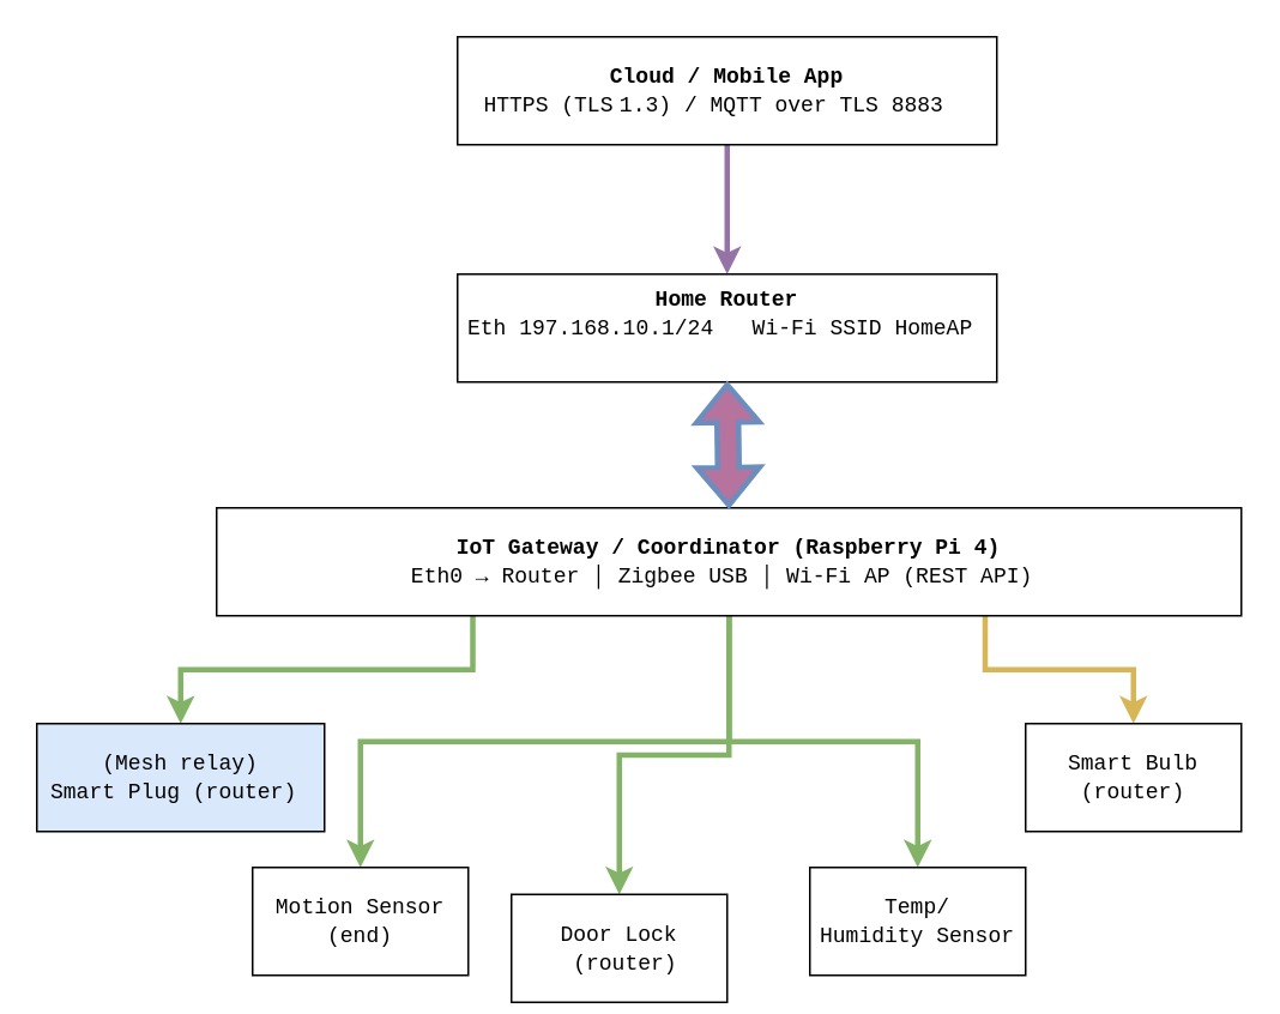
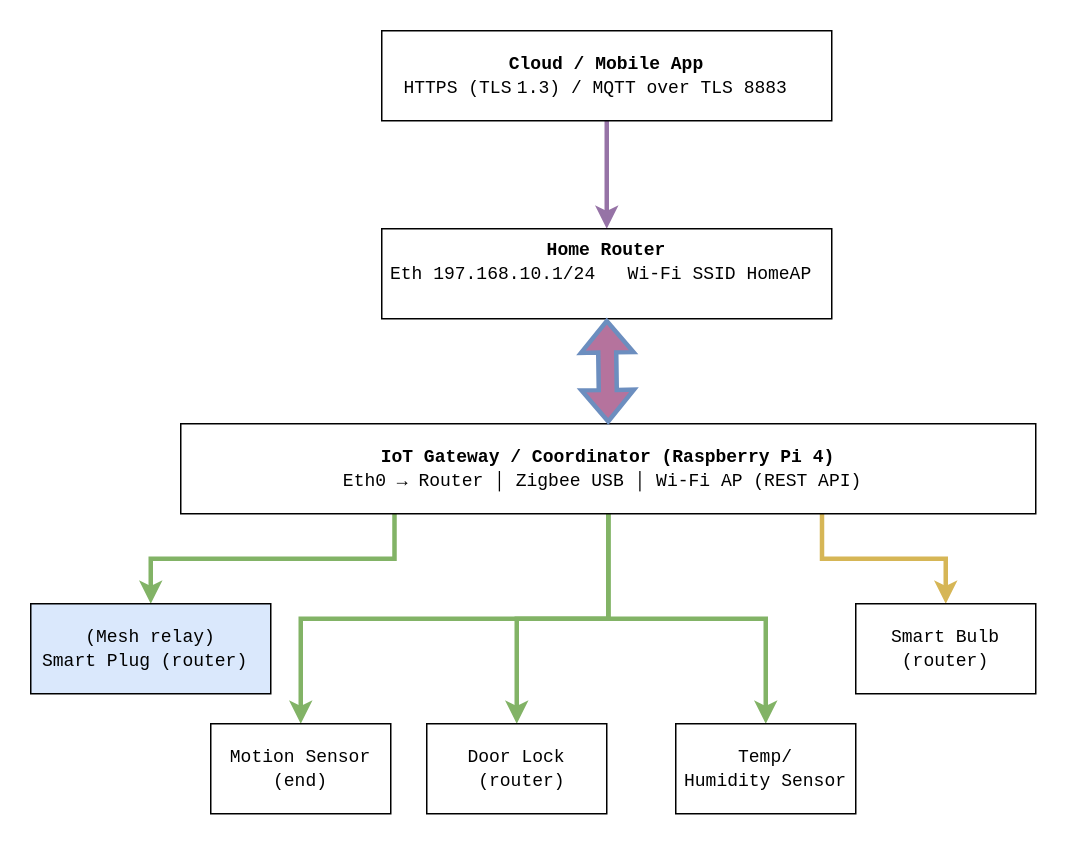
  <mxCell id="0" />
  <mxCell id="1" parent="0" />
  <mxCell id="2" style="edgeStyle=orthogonalEdgeStyle;rounded=0;orthogonalLoop=1;jettySize=auto;html=1;exitX=0.5;exitY=1;exitDx=0;exitDy=0;entryX=0.5;entryY=0;entryDx=0;entryDy=0;fillColor=#e1d5e7;strokeColor=#9673a6;strokeWidth=3;" edge="1" parent="1" source="3" target="4"><mxGeometry relative="1" as="geometry" /></mxCell>
  <mxCell id="3" value="&lt;span style=&quot;font-size:9.0pt;mso-bidi-font-size:&lt;br/&gt;11.0pt;line-height:115%;font-family:&amp;quot;Courier New&amp;quot;;mso-fareast-font-family:&amp;quot;MS Mincho&amp;quot;;&lt;br/&gt;mso-fareast-theme-font:minor-fareast;mso-bidi-font-family:&amp;quot;Times New Roman&amp;quot;;&lt;br/&gt;mso-bidi-theme-font:minor-bidi;mso-ansi-language:EN-US;mso-fareast-language:&lt;br/&gt;EN-US;mso-bidi-language:AR-SA&quot; lang=&quot;EN-US&quot;&gt;&lt;b&gt;Cloud / Mobile App&lt;/b&gt;&lt;/span&gt;&lt;div&gt;&lt;span style=&quot;font-size:9.0pt;mso-bidi-font-size:&lt;br/&gt;11.0pt;line-height:115%;font-family:&amp;quot;Courier New&amp;quot;;mso-fareast-font-family:&amp;quot;MS Mincho&amp;quot;;&lt;br/&gt;mso-fareast-theme-font:minor-fareast;mso-bidi-font-family:&amp;quot;Times New Roman&amp;quot;;&lt;br/&gt;mso-bidi-theme-font:minor-bidi;mso-ansi-language:EN-US;mso-fareast-language:&lt;br/&gt;EN-US;mso-bidi-language:AR-SA&quot; lang=&quot;EN-US&quot;&gt;&lt;span style=&quot;font-size: 9pt; line-height: 115%;&quot; lang=&quot;EN-US&quot;&gt;HTTPS (TLS 1.3) / MQTT over TLS&amp;nbsp;8883&amp;nbsp;&amp;nbsp;&lt;/span&gt;&lt;/span&gt;&lt;/div&gt;" style="rounded=0;whiteSpace=wrap;html=1;" vertex="1" parent="1"><mxGeometry x="254" y="20" width="300" height="60" as="geometry" /></mxCell>
  <mxCell id="4" value="&lt;span style=&quot;font-size:9.0pt;mso-bidi-font-size:&lt;br/&gt;11.0pt;line-height:115%;font-family:&amp;quot;Courier New&amp;quot;;mso-fareast-font-family:&amp;quot;MS Mincho&amp;quot;;&lt;br/&gt;mso-fareast-theme-font:minor-fareast;mso-bidi-font-family:&amp;quot;Times New Roman&amp;quot;;&lt;br/&gt;mso-bidi-theme-font:minor-bidi;mso-ansi-language:EN-US;mso-fareast-language:&lt;br/&gt;EN-US;mso-bidi-language:AR-SA&quot; lang=&quot;EN-US&quot;&gt;&lt;b&gt;Home Router&lt;/b&gt;&lt;/span&gt;&lt;div&gt;&lt;span style=&quot;font-size:9.0pt;mso-bidi-font-size:&lt;br/&gt;11.0pt;line-height:115%;font-family:&amp;quot;Courier New&amp;quot;;mso-fareast-font-family:&amp;quot;MS Mincho&amp;quot;;&lt;br/&gt;mso-fareast-theme-font:minor-fareast;mso-bidi-font-family:&amp;quot;Times New Roman&amp;quot;;&lt;br/&gt;mso-bidi-theme-font:minor-bidi;mso-ansi-language:EN-US;mso-fareast-language:&lt;br/&gt;EN-US;mso-bidi-language:AR-SA&quot; lang=&quot;EN-US&quot;&gt;&lt;span style=&quot;font-size: 9pt; line-height: 115%;&quot; lang=&quot;EN-US&quot;&gt;Eth&amp;nbsp;197.168.10.1/24&amp;nbsp;&amp;nbsp; Wi‑Fi&amp;nbsp;SSID&amp;nbsp;HomeAP&amp;nbsp; &amp;nbsp;&lt;/span&gt;&lt;/span&gt;&lt;/div&gt;" style="rounded=0;whiteSpace=wrap;html=1;" vertex="1" parent="1"><mxGeometry x="254" y="152" width="300" height="60" as="geometry" /></mxCell>
  <mxCell id="5" style="edgeStyle=orthogonalEdgeStyle;rounded=0;orthogonalLoop=1;jettySize=auto;html=1;exitX=0.25;exitY=1;exitDx=0;exitDy=0;fillColor=#d5e8d4;strokeColor=#82b366;strokeWidth=3;" edge="1" parent="1" source="10" target="11"><mxGeometry relative="1" as="geometry" /></mxCell>
  <mxCell id="6" style="edgeStyle=orthogonalEdgeStyle;rounded=0;orthogonalLoop=1;jettySize=auto;html=1;exitX=0.5;exitY=1;exitDx=0;exitDy=0;entryX=0.5;entryY=0;entryDx=0;entryDy=0;fillColor=#d5e8d4;strokeColor=#82b366;strokeWidth=3;" edge="1" parent="1" source="10" target="14"><mxGeometry relative="1" as="geometry" /></mxCell>
  <mxCell id="7" style="edgeStyle=orthogonalEdgeStyle;rounded=0;orthogonalLoop=1;jettySize=auto;html=1;exitX=0.5;exitY=1;exitDx=0;exitDy=0;entryX=0.5;entryY=0;entryDx=0;entryDy=0;fillColor=#d5e8d4;strokeColor=#82b366;strokeWidth=3;" edge="1" parent="1" source="10" target="12"><mxGeometry relative="1" as="geometry" /></mxCell>
  <mxCell id="8" style="edgeStyle=orthogonalEdgeStyle;rounded=0;orthogonalLoop=1;jettySize=auto;html=1;exitX=0.75;exitY=1;exitDx=0;exitDy=0;entryX=0.5;entryY=0;entryDx=0;entryDy=0;fillColor=#fff2cc;strokeColor=#d6b656;strokeWidth=3;" edge="1" parent="1" source="10" target="13"><mxGeometry relative="1" as="geometry" /></mxCell>
  <mxCell id="9" style="edgeStyle=orthogonalEdgeStyle;rounded=0;orthogonalLoop=1;jettySize=auto;html=1;exitX=0.5;exitY=1;exitDx=0;exitDy=0;entryX=0.5;entryY=0;entryDx=0;entryDy=0;fillColor=#d5e8d4;strokeColor=#82b366;strokeWidth=3;" edge="1" parent="1" source="10" target="15"><mxGeometry relative="1" as="geometry" /></mxCell>
  <mxCell id="10" value="&lt;span style=&quot;font-size:9.0pt;mso-bidi-font-size:&lt;br/&gt;11.0pt;line-height:115%;font-family:&amp;quot;Courier New&amp;quot;;mso-fareast-font-family:&amp;quot;MS Mincho&amp;quot;;&lt;br/&gt;mso-fareast-theme-font:minor-fareast;mso-bidi-font-family:&amp;quot;Times New Roman&amp;quot;;&lt;br/&gt;mso-bidi-theme-font:minor-bidi;mso-ansi-language:EN-US;mso-fareast-language:&lt;br/&gt;EN-US;mso-bidi-language:AR-SA&quot; lang=&quot;EN-US&quot;&gt;&lt;b&gt;IoT&amp;nbsp;Gateway / Coordinator&amp;nbsp;(Raspberry&amp;nbsp;Pi&amp;nbsp;4)&lt;/b&gt;&lt;br&gt;&lt;/span&gt;&lt;div&gt;&lt;span style=&quot;font-size:9.0pt;mso-bidi-font-size:&lt;br/&gt;11.0pt;line-height:115%;font-family:&amp;quot;Courier New&amp;quot;;mso-fareast-font-family:&amp;quot;MS Mincho&amp;quot;;&lt;br/&gt;mso-fareast-theme-font:minor-fareast;mso-bidi-font-family:&amp;quot;Times New Roman&amp;quot;;&lt;br/&gt;mso-bidi-theme-font:minor-bidi;mso-ansi-language:EN-US;mso-fareast-language:&lt;br/&gt;EN-US;mso-bidi-language:AR-SA&quot; lang=&quot;EN-US&quot;&gt;&lt;span style=&quot;font-size: 9pt; background-color: transparent; color: light-dark(rgb(0, 0, 0), rgb(255, 255, 255));&quot;&gt;Eth0&amp;nbsp;→&amp;nbsp;Router │ Zigbee&amp;nbsp;USB │ Wi‑Fi AP (REST&amp;nbsp;API)&lt;/span&gt;&amp;nbsp;&lt;/span&gt;&lt;/div&gt;" style="rounded=0;whiteSpace=wrap;html=1;" vertex="1" parent="1"><mxGeometry x="120" y="282" width="570" height="60" as="geometry" /></mxCell>
  <mxCell id="11" value="&lt;span style=&quot;font-size:9.0pt;mso-bidi-font-size:&lt;br/&gt;11.0pt;line-height:115%;font-family:&amp;quot;Courier New&amp;quot;;mso-fareast-font-family:&amp;quot;MS Mincho&amp;quot;;&lt;br/&gt;mso-fareast-theme-font:minor-fareast;mso-bidi-font-family:&amp;quot;Times New Roman&amp;quot;;&lt;br/&gt;mso-bidi-theme-font:minor-bidi;mso-ansi-language:EN-US;mso-fareast-language:&lt;br/&gt;EN-US;mso-bidi-language:AR-SA&quot; lang=&quot;EN-US&quot;&gt;(Mesh relay)&lt;br&gt;&lt;/span&gt;&lt;div&gt;&lt;span style=&quot;font-size:9.0pt;mso-bidi-font-size:&lt;br/&gt;11.0pt;line-height:115%;font-family:&amp;quot;Courier New&amp;quot;;mso-fareast-font-family:&amp;quot;MS Mincho&amp;quot;;&lt;br/&gt;mso-fareast-theme-font:minor-fareast;mso-bidi-font-family:&amp;quot;Times New Roman&amp;quot;;&lt;br/&gt;mso-bidi-theme-font:minor-bidi;mso-ansi-language:EN-US;mso-fareast-language:&lt;br/&gt;EN-US;mso-bidi-language:AR-SA&quot; lang=&quot;EN-US&quot;&gt;&lt;span style=&quot;font-size: 9pt; background-color: transparent; color: light-dark(rgb(0, 0, 0), rgb(255, 255, 255));&quot;&gt;Smart&amp;nbsp;Plug&amp;nbsp;(router)&lt;/span&gt;&amp;nbsp;&lt;/span&gt;&lt;/div&gt;" style="rounded=0;whiteSpace=wrap;html=1;fillColor=#dae8fc;" vertex="1" parent="1"><mxGeometry x="20" y="402" width="160" height="60" as="geometry" /></mxCell>
- <mxCell id="12" value="&lt;span style=&quot;font-size:9.0pt;mso-bidi-font-size:&lt;br/&gt;11.0pt;line-height:115%;font-family:&amp;quot;Courier New&amp;quot;;mso-fareast-font-family:&amp;quot;MS Mincho&amp;quot;;&lt;br/&gt;mso-fareast-theme-font:minor-fareast;mso-bidi-font-family:&amp;quot;Times New Roman&amp;quot;;&lt;br/&gt;mso-bidi-theme-font:minor-bidi;mso-ansi-language:EN-US;mso-fareast-language:&lt;br/&gt;EN-US;mso-bidi-language:AR-SA&quot; lang=&quot;EN-US&quot;&gt;Door&amp;nbsp;Lock&lt;/span&gt;&lt;div&gt;&lt;span style=&quot;font-size:9.0pt;mso-bidi-font-size:&lt;br/&gt;11.0pt;line-height:115%;font-family:&amp;quot;Courier New&amp;quot;;mso-fareast-font-family:&amp;quot;MS Mincho&amp;quot;;&lt;br/&gt;mso-fareast-theme-font:minor-fareast;mso-bidi-font-family:&amp;quot;Times New Roman&amp;quot;;&lt;br/&gt;mso-bidi-theme-font:minor-bidi;mso-ansi-language:EN-US;mso-fareast-language:&lt;br/&gt;EN-US;mso-bidi-language:AR-SA&quot; lang=&quot;EN-US&quot;&gt;&amp;nbsp;(router)&lt;/span&gt;&lt;/div&gt;" style="rounded=0;whiteSpace=wrap;html=1;" vertex="1" parent="1"><mxGeometry x="284" y="497" width="120" height="60" as="geometry" /></mxCell>
+ <mxCell id="12" value="&lt;span style=&quot;font-size:9.0pt;mso-bidi-font-size:&lt;br/&gt;11.0pt;line-height:115%;font-family:&amp;quot;Courier New&amp;quot;;mso-fareast-font-family:&amp;quot;MS Mincho&amp;quot;;&lt;br/&gt;mso-fareast-theme-font:minor-fareast;mso-bidi-font-family:&amp;quot;Times New Roman&amp;quot;;&lt;br/&gt;mso-bidi-theme-font:minor-bidi;mso-ansi-language:EN-US;mso-fareast-language:&lt;br/&gt;EN-US;mso-bidi-language:AR-SA&quot; lang=&quot;EN-US&quot;&gt;Door&amp;nbsp;Lock&lt;/span&gt;&lt;div&gt;&lt;span style=&quot;font-size:9.0pt;mso-bidi-font-size:&lt;br/&gt;11.0pt;line-height:115%;font-family:&amp;quot;Courier New&amp;quot;;mso-fareast-font-family:&amp;quot;MS Mincho&amp;quot;;&lt;br/&gt;mso-fareast-theme-font:minor-fareast;mso-bidi-font-family:&amp;quot;Times New Roman&amp;quot;;&lt;br/&gt;mso-bidi-theme-font:minor-bidi;mso-ansi-language:EN-US;mso-fareast-language:&lt;br/&gt;EN-US;mso-bidi-language:AR-SA&quot; lang=&quot;EN-US&quot;&gt;&amp;nbsp;(router)&lt;/span&gt;&lt;/div&gt;" style="rounded=0;whiteSpace=wrap;html=1;" vertex="1" parent="1"><mxGeometry x="284" y="482" width="120" height="60" as="geometry" /></mxCell>
  <mxCell id="13" value="&lt;span style=&quot;font-size:9.0pt;mso-bidi-font-size:&lt;br/&gt;11.0pt;line-height:115%;font-family:&amp;quot;Courier New&amp;quot;;mso-fareast-font-family:&amp;quot;MS Mincho&amp;quot;;&lt;br/&gt;mso-fareast-theme-font:minor-fareast;mso-bidi-font-family:&amp;quot;Times New Roman&amp;quot;;&lt;br/&gt;mso-bidi-theme-font:minor-bidi;mso-ansi-language:EN-US;mso-fareast-language:&lt;br/&gt;EN-US;mso-bidi-language:AR-SA&quot; lang=&quot;EN-US&quot;&gt;Smart&amp;nbsp;Bulb (router)&lt;/span&gt;" style="rounded=0;whiteSpace=wrap;html=1;" vertex="1" parent="1"><mxGeometry x="570" y="402" width="120" height="60" as="geometry" /></mxCell>
  <mxCell id="14" value="&lt;span style=&quot;font-size:9.0pt;mso-bidi-font-size:&lt;br/&gt;11.0pt;line-height:115%;font-family:&amp;quot;Courier New&amp;quot;;mso-fareast-font-family:&amp;quot;MS Mincho&amp;quot;;&lt;br/&gt;mso-fareast-theme-font:minor-fareast;mso-bidi-font-family:&amp;quot;Times New Roman&amp;quot;;&lt;br/&gt;mso-bidi-theme-font:minor-bidi;mso-ansi-language:EN-US;mso-fareast-language:&lt;br/&gt;EN-US;mso-bidi-language:AR-SA&quot; lang=&quot;EN-US&quot;&gt;Motion&amp;nbsp;Sensor (end)&lt;/span&gt;" style="rounded=0;whiteSpace=wrap;html=1;" vertex="1" parent="1"><mxGeometry x="140" y="482" width="120" height="60" as="geometry" /></mxCell>
  <mxCell id="15" value="&lt;span style=&quot;font-size:9.0pt;mso-bidi-font-size:&lt;br/&gt;11.0pt;line-height:115%;font-family:&amp;quot;Courier New&amp;quot;;mso-fareast-font-family:&amp;quot;MS Mincho&amp;quot;;&lt;br/&gt;mso-fareast-theme-font:minor-fareast;mso-bidi-font-family:&amp;quot;Times New Roman&amp;quot;;&lt;br/&gt;mso-bidi-theme-font:minor-bidi;mso-ansi-language:EN-US;mso-fareast-language:&lt;br/&gt;EN-US;mso-bidi-language:AR-SA&quot; lang=&quot;EN-US&quot;&gt;Temp/&lt;/span&gt;&lt;div&gt;&lt;span style=&quot;font-size:9.0pt;mso-bidi-font-size:&lt;br/&gt;11.0pt;line-height:115%;font-family:&amp;quot;Courier New&amp;quot;;mso-fareast-font-family:&amp;quot;MS Mincho&amp;quot;;&lt;br/&gt;mso-fareast-theme-font:minor-fareast;mso-bidi-font-family:&amp;quot;Times New Roman&amp;quot;;&lt;br/&gt;mso-bidi-theme-font:minor-bidi;mso-ansi-language:EN-US;mso-fareast-language:&lt;br/&gt;EN-US;mso-bidi-language:AR-SA&quot; lang=&quot;EN-US&quot;&gt;Humidity&amp;nbsp;Sensor&lt;/span&gt;&lt;/div&gt;" style="rounded=0;whiteSpace=wrap;html=1;strokeWidth=1;" vertex="1" parent="1"><mxGeometry x="450" y="482" width="120" height="60" as="geometry" /></mxCell>
  <mxCell id="16" value="" style="shape=flexArrow;endArrow=classic;startArrow=classic;html=1;rounded=0;entryX=0.5;entryY=1;entryDx=0;entryDy=0;exitX=0.5;exitY=0;exitDx=0;exitDy=0;fillColor=#B5739D;strokeColor=#6c8ebf;strokeWidth=3;" edge="1" parent="1" source="10" target="4"><mxGeometry width="100" height="100" relative="1" as="geometry"><mxPoint x="422" y="312" as="sourcePoint" /><mxPoint x="522" y="212" as="targetPoint" /></mxGeometry></mxCell>
